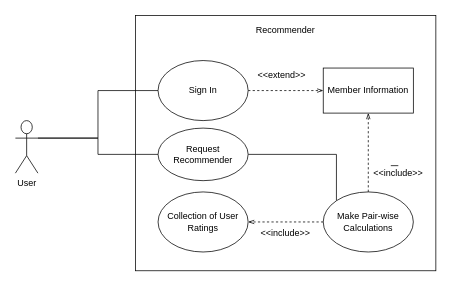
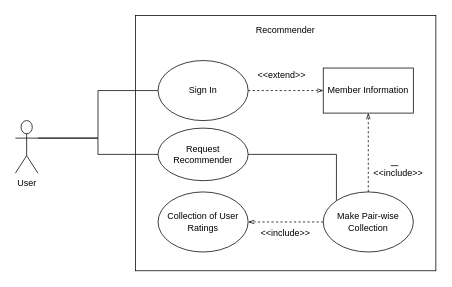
  <mxCell id="0" />
  <mxCell id="1" parent="0" />
  <mxCell id="2" value="" style="rounded=0;whiteSpace=wrap;html=1;" parent="1" vertex="1"><mxGeometry x="180" y="20" width="400" height="340" as="geometry" /></mxCell>
  <mxCell id="3" style="edgeStyle=orthogonalEdgeStyle;rounded=0;orthogonalLoop=1;jettySize=auto;html=1;exitX=1;exitY=0.333;exitDx=0;exitDy=0;exitPerimeter=0;entryX=0;entryY=0.5;entryDx=0;entryDy=0;endArrow=none;endFill=0;" parent="1" source="5" target="7" edge="1"><mxGeometry relative="1" as="geometry" /></mxCell>
  <mxCell id="4" style="edgeStyle=orthogonalEdgeStyle;rounded=0;orthogonalLoop=1;jettySize=auto;html=1;exitX=1;exitY=0.333;exitDx=0;exitDy=0;exitPerimeter=0;entryX=0;entryY=0.5;entryDx=0;entryDy=0;startArrow=none;startFill=0;endArrow=none;endFill=0;" parent="1" source="5" target="17" edge="1"><mxGeometry relative="1" as="geometry" /></mxCell>
  <mxCell id="5" value="User" style="shape=umlActor;verticalLabelPosition=bottom;verticalAlign=top;html=1;outlineConnect=0;" parent="1" vertex="1"><mxGeometry x="20" y="160" width="30" height="70" as="geometry" /></mxCell>
  <mxCell id="6" style="edgeStyle=orthogonalEdgeStyle;rounded=0;orthogonalLoop=1;jettySize=auto;html=1;exitX=1;exitY=0.5;exitDx=0;exitDy=0;entryX=0;entryY=0;entryDx=0;entryDy=0;endArrow=none;endFill=0;" edge="1" parent="1" source="7" target="11"><mxGeometry relative="1" as="geometry" /></mxCell>
  <mxCell id="7" value="Request Recommender" style="ellipse;whiteSpace=wrap;html=1;" parent="1" vertex="1"><mxGeometry x="210" y="170" width="120" height="70" as="geometry" /></mxCell>
  <mxCell id="8" value="Member Information" style="whiteSpace=wrap;html=1;rounded=0;" parent="1" vertex="1"><mxGeometry x="430" y="90" width="120" height="60" as="geometry" /></mxCell>
  <mxCell id="9" style="edgeStyle=orthogonalEdgeStyle;rounded=0;orthogonalLoop=1;jettySize=auto;html=1;exitX=0;exitY=0.5;exitDx=0;exitDy=0;entryX=1;entryY=0.5;entryDx=0;entryDy=0;endArrow=openThin;endFill=0;startArrow=none;startFill=0;dashed=1;" parent="1" source="11" target="12" edge="1"><mxGeometry relative="1" as="geometry" /></mxCell>
  <mxCell id="10" style="edgeStyle=orthogonalEdgeStyle;rounded=0;orthogonalLoop=1;jettySize=auto;html=1;exitX=0.5;exitY=0;exitDx=0;exitDy=0;dashed=1;startArrow=none;startFill=0;endArrow=openThin;endFill=0;" parent="1" source="11" target="8" edge="1"><mxGeometry relative="1" as="geometry" /></mxCell>
- <mxCell id="11" value="Make Pair-wise Calculations" style="ellipse;whiteSpace=wrap;html=1;" parent="1" vertex="1"><mxGeometry x="430" y="255" width="120" height="80" as="geometry" /></mxCell>
+ <mxCell id="11" value="Make Pair-wise Collection" style="ellipse;whiteSpace=wrap;html=1;" parent="1" vertex="1"><mxGeometry x="430" y="255" width="120" height="80" as="geometry" /></mxCell>
  <mxCell id="12" value="Collection of User Ratings" style="ellipse;whiteSpace=wrap;html=1;" parent="1" vertex="1"><mxGeometry x="210" y="255" width="120" height="80" as="geometry" /></mxCell>
  <mxCell id="13" value="&amp;lt;&amp;lt;include&amp;gt;&amp;gt;" style="text;html=1;strokeColor=none;fillColor=none;align=center;verticalAlign=middle;whiteSpace=wrap;rounded=0;" parent="1" vertex="1"><mxGeometry x="360" y="300" width="40" height="20" as="geometry" /></mxCell>
  <mxCell id="14" value="&amp;lt;&amp;lt;include&amp;gt;&amp;gt;" style="text;html=1;strokeColor=none;fillColor=none;align=center;verticalAlign=middle;whiteSpace=wrap;rounded=0;" parent="1" vertex="1"><mxGeometry x="510" y="220" width="40" height="20" as="geometry" /></mxCell>
  <mxCell id="15" style="edgeStyle=orthogonalEdgeStyle;rounded=0;orthogonalLoop=1;jettySize=auto;html=1;exitX=0.5;exitY=1;exitDx=0;exitDy=0;" parent="1" edge="1"><mxGeometry relative="1" as="geometry"><mxPoint x="530" y="290" as="sourcePoint" /><mxPoint x="530" y="290" as="targetPoint" /></mxGeometry></mxCell>
  <mxCell id="16" style="edgeStyle=orthogonalEdgeStyle;rounded=0;orthogonalLoop=1;jettySize=auto;html=1;exitX=1;exitY=0.5;exitDx=0;exitDy=0;entryX=0;entryY=0.5;entryDx=0;entryDy=0;startArrow=none;startFill=0;endArrow=openThin;endFill=0;dashed=1;" parent="1" source="17" target="8" edge="1"><mxGeometry relative="1" as="geometry"><Array as="points"><mxPoint x="390" y="120" /><mxPoint x="390" y="120" /></Array></mxGeometry></mxCell>
  <mxCell id="17" value="Sign In" style="ellipse;whiteSpace=wrap;html=1;" parent="1" vertex="1"><mxGeometry x="210" y="80" width="120" height="80" as="geometry" /></mxCell>
  <mxCell id="18" style="edgeStyle=orthogonalEdgeStyle;rounded=0;orthogonalLoop=1;jettySize=auto;html=1;exitX=0.5;exitY=1;exitDx=0;exitDy=0;startArrow=none;startFill=0;endArrow=none;endFill=0;" parent="1" source="14" target="14" edge="1"><mxGeometry relative="1" as="geometry" /></mxCell>
  <mxCell id="19" style="edgeStyle=orthogonalEdgeStyle;rounded=0;orthogonalLoop=1;jettySize=auto;html=1;exitX=0.5;exitY=0;exitDx=0;exitDy=0;entryX=0.25;entryY=0;entryDx=0;entryDy=0;startArrow=none;startFill=0;endArrow=none;endFill=0;" parent="1" source="14" target="14" edge="1"><mxGeometry relative="1" as="geometry" /></mxCell>
  <mxCell id="20" value="&amp;lt;&amp;lt;extend&amp;gt;&amp;gt;" style="text;html=1;strokeColor=none;fillColor=none;align=center;verticalAlign=middle;whiteSpace=wrap;rounded=0;" parent="1" vertex="1"><mxGeometry x="355" y="90" width="40" height="20" as="geometry" /></mxCell>
  <mxCell id="21" value="Recommender" style="text;html=1;strokeColor=none;fillColor=none;align=center;verticalAlign=middle;whiteSpace=wrap;rounded=0;" vertex="1" parent="1"><mxGeometry x="360" y="30" width="40" height="20" as="geometry" /></mxCell>
